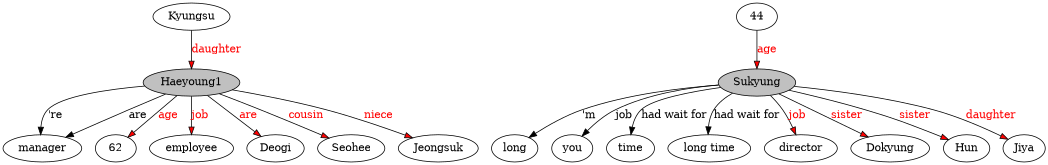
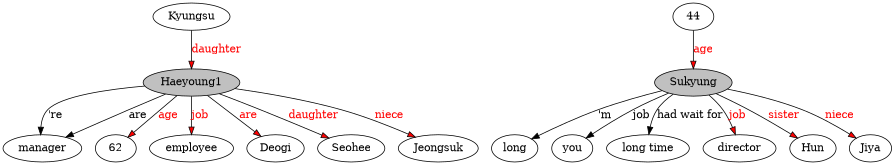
  digraph {
    edge [fillcolor=red fontcolor=red style=filled]
    n1 [fillcolor=gray label=Haeyoung1 style=filled]
    n2 [label=manager]
    n3 [label=62]
    n4 [label=employee]
    n5 [label=Deogi]
    n6 [label=Seohee]
    n7 [label=Jeongsuk]
    n8 [label=Kyungsu]
    n9 [fillcolor=gray label=Sukyung style=filled]
    n10 [label=long]
    n11 [label=you]
-   n12 [label=time]
    n13 [label="long time"]
    n14 [label=director]
-   n15 [label=Dokyung]
    n16 [label=Hun]
    n17 [label=Jiya]
    n18 [label=44]
    n1 -> n2 [label="'re" fillcolor="" fontcolor="" style=""]
    n1 -> n2 [label=are fillcolor="" fontcolor="" style=""]
    n1 -> n3 [label=age]
    n1 -> n4 [label=job]
    n1 -> n5 [label=are]
-   n1 -> n6 [label=cousin]
+   n1 -> n6 [label=daughter]
    n1 -> n7 [label=niece]
    n8 -> n1 [label=daughter]
    n9 -> n10 [label="'m" fillcolor="" fontcolor="" style=""]
    n9 -> n11 [label=job fillcolor="" fontcolor="" style=""]
-   n9 -> n12 [label="had wait for" fillcolor="" fontcolor="" style=""]
    n9 -> n13 [label="had wait for" fillcolor="" fontcolor="" style=""]
    n9 -> n14 [label=job]
-   n9 -> n15 [label=sister]
    n9 -> n16 [label=sister]
-   n9 -> n17 [label=daughter]
+   n9 -> n17 [label=niece]
    n18 -> n9 [label=age]
  }
